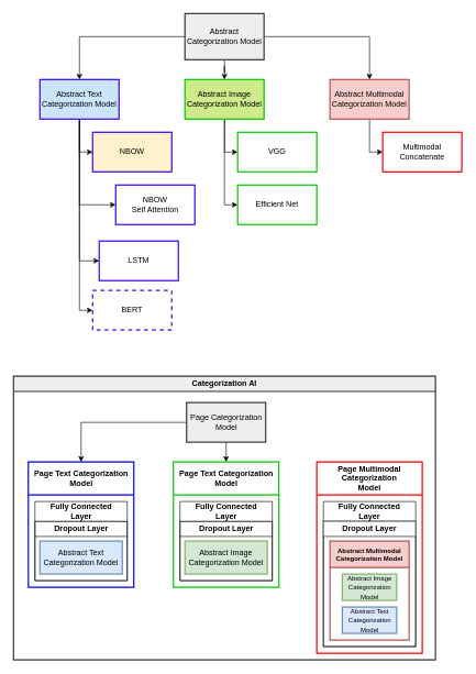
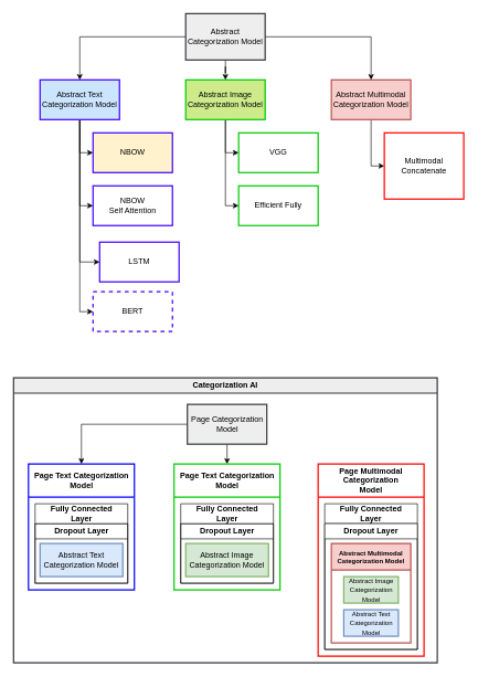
  <mxCell id="0" />
  <mxCell id="1" parent="0" />
  <mxCell id="2" style="edgeStyle=orthogonalEdgeStyle;rounded=0;orthogonalLoop=1;jettySize=auto;html=1;entryX=0.5;entryY=0;entryDx=0;entryDy=0;" edge="1" parent="1" source="5" target="10"><mxGeometry relative="1" as="geometry"><mxPoint x="70" y="170" as="targetPoint" /></mxGeometry></mxCell>
  <mxCell id="3" value="" style="edgeStyle=orthogonalEdgeStyle;rounded=0;orthogonalLoop=1;jettySize=auto;html=1;" edge="1" parent="1" source="5" target="13"><mxGeometry relative="1" as="geometry" /></mxCell>
  <mxCell id="4" value="" style="edgeStyle=orthogonalEdgeStyle;rounded=0;orthogonalLoop=1;jettySize=auto;html=1;" edge="1" parent="1" source="5" target="15"><mxGeometry relative="1" as="geometry" /></mxCell>
  <mxCell id="5" value="Abstract Categorization Model" style="rounded=0;whiteSpace=wrap;html=1;strokeWidth=2;fillColor=#eeeeee;strokeColor=#36393d;" vertex="1" parent="1"><mxGeometry x="280" y="20" width="120" height="70" as="geometry" /></mxCell>
  <mxCell id="6" value="" style="edgeStyle=orthogonalEdgeStyle;rounded=0;orthogonalLoop=1;jettySize=auto;html=1;entryX=0;entryY=0.5;entryDx=0;entryDy=0;" edge="1" parent="1" source="10" target="22"><mxGeometry relative="1" as="geometry" /></mxCell>
  <mxCell id="7" style="edgeStyle=orthogonalEdgeStyle;rounded=0;orthogonalLoop=1;jettySize=auto;html=1;entryX=0;entryY=0.5;entryDx=0;entryDy=0;" edge="1" parent="1" source="10" target="23"><mxGeometry relative="1" as="geometry"><mxPoint x="120" y="330" as="targetPoint" /></mxGeometry></mxCell>
  <mxCell id="8" style="edgeStyle=orthogonalEdgeStyle;rounded=0;orthogonalLoop=1;jettySize=auto;html=1;entryX=0;entryY=0.5;entryDx=0;entryDy=0;" edge="1" parent="1" source="10" target="24"><mxGeometry relative="1" as="geometry"><mxPoint x="120" y="390" as="targetPoint" /></mxGeometry></mxCell>
  <mxCell id="9" style="edgeStyle=orthogonalEdgeStyle;rounded=0;orthogonalLoop=1;jettySize=auto;html=1;entryX=0;entryY=0.5;entryDx=0;entryDy=0;" edge="1" parent="1" source="10" target="25"><mxGeometry relative="1" as="geometry"><mxPoint x="120" y="460" as="targetPoint" /></mxGeometry></mxCell>
  <mxCell id="10" value="Abstract Text Categorization Model" style="rounded=0;whiteSpace=wrap;html=1;strokeColor=#3F00FF;strokeWidth=2;fillColor=#cce5ff;" vertex="1" parent="1"><mxGeometry x="60" y="120" width="120" height="60" as="geometry" /></mxCell>
  <mxCell id="11" value="" style="edgeStyle=orthogonalEdgeStyle;rounded=0;orthogonalLoop=1;jettySize=auto;html=1;entryX=0;entryY=0.5;entryDx=0;entryDy=0;" edge="1" parent="1" source="13" target="20"><mxGeometry relative="1" as="geometry" /></mxCell>
  <mxCell id="12" style="edgeStyle=orthogonalEdgeStyle;rounded=0;orthogonalLoop=1;jettySize=auto;html=1;entryX=0;entryY=0.5;entryDx=0;entryDy=0;" edge="1" parent="1" source="13" target="21"><mxGeometry relative="1" as="geometry"><mxPoint x="380" y="320" as="targetPoint" /></mxGeometry></mxCell>
  <mxCell id="13" value="Abstract Image Categorization Model" style="rounded=0;whiteSpace=wrap;html=1;fillColor=#cdeb8b;strokeColor=#00C900;strokeWidth=2;" vertex="1" parent="1"><mxGeometry x="280" y="120" width="120" height="60" as="geometry" /></mxCell>
  <mxCell id="14" value="" style="edgeStyle=orthogonalEdgeStyle;rounded=0;orthogonalLoop=1;jettySize=auto;html=1;entryX=0;entryY=0.5;entryDx=0;entryDy=0;" edge="1" parent="1" source="15" target="19"><mxGeometry relative="1" as="geometry" /></mxCell>
  <mxCell id="15" value="Abstract Multimodal Categorization Model" style="rounded=0;whiteSpace=wrap;html=1;strokeColor=#b85450;strokeWidth=2;fillColor=#f8cecc;" vertex="1" parent="1"><mxGeometry x="500" y="120" width="120" height="60" as="geometry" /></mxCell>
  <mxCell id="16" value="" style="edgeStyle=orthogonalEdgeStyle;rounded=0;orthogonalLoop=1;jettySize=auto;html=1;entryX=0.5;entryY=0;entryDx=0;entryDy=0;" edge="1" parent="1" source="18" target="27"><mxGeometry relative="1" as="geometry"><mxPoint x="122.5" y="710" as="targetPoint" /></mxGeometry></mxCell>
  <mxCell id="17" value="" style="edgeStyle=orthogonalEdgeStyle;rounded=0;orthogonalLoop=1;jettySize=auto;html=1;entryX=0.5;entryY=0;entryDx=0;entryDy=0;" edge="1" parent="1" source="18"><mxGeometry relative="1" as="geometry"><mxPoint x="342.5" y="700" as="targetPoint" /></mxGeometry></mxCell>
  <mxCell id="18" value="Page Categorization Model" style="rounded=0;whiteSpace=wrap;html=1;fillColor=#eeeeee;strokeColor=#36393d;strokeWidth=2;" vertex="1" parent="1"><mxGeometry x="282.5" y="610" width="120" height="60" as="geometry" /></mxCell>
- <mxCell id="19" value="Multimodal Concatenate" style="rounded=0;whiteSpace=wrap;html=1;strokeColor=#FF0000;strokeWidth=2;" vertex="1" parent="1"><mxGeometry x="580" y="200" width="120" height="60" as="geometry" /></mxCell>
- <mxCell id="20" value="Efficient Net" style="rounded=0;whiteSpace=wrap;html=1;strokeColor=#00C900;strokeWidth=2;" vertex="1" parent="1"><mxGeometry x="360" y="280" width="120" height="60" as="geometry" /></mxCell>
+ <mxCell id="19" value="Multimodal Concatenate" style="rounded=0;whiteSpace=wrap;html=1;strokeColor=#FF0000;strokeWidth=2;" vertex="1" parent="1"><mxGeometry x="580" y="200" width="120" height="100" as="geometry" /></mxCell>
+ <mxCell id="20" value="Efficient Fully" style="rounded=0;whiteSpace=wrap;html=1;strokeColor=#00C900;strokeWidth=2;" vertex="1" parent="1"><mxGeometry x="360" y="280" width="120" height="60" as="geometry" /></mxCell>
  <mxCell id="21" value="VGG" style="rounded=0;whiteSpace=wrap;html=1;strokeWidth=2;strokeColor=#00C900;" vertex="1" parent="1"><mxGeometry x="360" y="200" width="120" height="60" as="geometry" /></mxCell>
  <mxCell id="22" value="NBOW" style="rounded=0;whiteSpace=wrap;html=1;strokeColor=#3F00FF;strokeWidth=2;fillColor=#fff2cc;" vertex="1" parent="1"><mxGeometry x="140" y="200" width="120" height="60" as="geometry" /></mxCell>
- <mxCell id="23" value="NBOW&lt;br&gt;Self Attention" style="rounded=0;whiteSpace=wrap;html=1;strokeColor=#3F00FF;strokeWidth=2;" vertex="1" parent="1"><mxGeometry x="175" y="280" width="120" height="60" as="geometry" /></mxCell>
+ <mxCell id="23" value="NBOW&lt;br&gt;Self Attention" style="rounded=0;whiteSpace=wrap;html=1;strokeColor=#3F00FF;strokeWidth=2;" vertex="1" parent="1"><mxGeometry x="140" y="280" width="120" height="60" as="geometry" /></mxCell>
  <mxCell id="24" value="LSTM" style="rounded=0;whiteSpace=wrap;html=1;strokeWidth=2;strokeColor=#3F00FF;" vertex="1" parent="1"><mxGeometry x="150" y="365" width="120" height="60" as="geometry" /></mxCell>
  <mxCell id="25" value="&lt;div&gt;BERT&lt;/div&gt;" style="rounded=0;whiteSpace=wrap;html=1;strokeColor=#3F00FF;strokeWidth=2;dashed=1;" vertex="1" parent="1"><mxGeometry x="140" y="440" width="120" height="60" as="geometry" /></mxCell>
  <mxCell id="26" value="Dropout Layer" style="swimlane;whiteSpace=wrap;html=1;" vertex="1" parent="1"><mxGeometry x="52.5" y="790" width="140" height="90" as="geometry" /></mxCell>
  <mxCell id="27" value="Page Text Categorization&lt;br&gt;Model" style="swimlane;whiteSpace=wrap;html=1;startSize=50;strokeColor=#0000FF;strokeWidth=2;" vertex="1" parent="26"><mxGeometry x="-10" y="-90" width="160" height="190" as="geometry" /></mxCell>
  <mxCell id="28" value="Fully Connected&lt;br&gt;Layer" style="swimlane;whiteSpace=wrap;html=1;startSize=30;" vertex="1" parent="27"><mxGeometry x="10" y="60" width="140" height="120" as="geometry" /></mxCell>
  <mxCell id="29" value="Abstract Text Categorization Model" style="rounded=0;whiteSpace=wrap;html=1;fillColor=#dae8fc;strokeColor=#6c8ebf;strokeWidth=2;" vertex="1" parent="28"><mxGeometry x="7.5" y="60" width="125" height="50" as="geometry" /></mxCell>
  <mxCell id="30" value="Dropout Layer" style="swimlane;whiteSpace=wrap;html=1;" vertex="1" parent="1"><mxGeometry x="272.5" y="790" width="140" height="90" as="geometry" /></mxCell>
  <mxCell id="31" value="Page Text Categorization&lt;br&gt;Model" style="swimlane;whiteSpace=wrap;html=1;startSize=50;strokeColor=#00C900;strokeWidth=2;" vertex="1" parent="30"><mxGeometry x="-10" y="-90" width="160" height="190" as="geometry" /></mxCell>
  <mxCell id="32" value="Fully Connected&lt;br&gt;Layer" style="swimlane;whiteSpace=wrap;html=1;startSize=30;" vertex="1" parent="31"><mxGeometry x="10" y="60" width="140" height="120" as="geometry" /></mxCell>
  <mxCell id="33" value="Abstract Image Categorization Model" style="rounded=0;whiteSpace=wrap;html=1;fillColor=#d5e8d4;strokeColor=#82b366;strokeWidth=2;" vertex="1" parent="32"><mxGeometry x="7.5" y="60" width="125" height="50" as="geometry" /></mxCell>
  <mxCell id="34" value="Categorization AI" style="swimlane;whiteSpace=wrap;html=1;fillColor=#eeeeee;strokeColor=#36393d;strokeWidth=2;" vertex="1" parent="1"><mxGeometry x="20" y="570" width="640" height="430" as="geometry" /></mxCell>
  <mxCell id="35" value="Page Multimodal Categorization&lt;br&gt;Model" style="swimlane;whiteSpace=wrap;html=1;startSize=50;strokeColor=#FF0000;strokeWidth=2;" vertex="1" parent="34"><mxGeometry x="460" y="130" width="160" height="290" as="geometry" /></mxCell>
  <mxCell id="36" value="Fully Connected&lt;br&gt;Layer" style="swimlane;whiteSpace=wrap;html=1;startSize=30;" vertex="1" parent="35"><mxGeometry x="10" y="60" width="140" height="220" as="geometry" /></mxCell>
  <mxCell id="37" value="Dropout Layer" style="swimlane;whiteSpace=wrap;html=1;" vertex="1" parent="36"><mxGeometry y="30" width="140" height="190" as="geometry" /></mxCell>
  <mxCell id="38" value="Abstract Multimodal Categorization Model" style="swimlane;whiteSpace=wrap;html=1;fontSize=10;startSize=40;fillColor=#f8cecc;strokeColor=#b85450;strokeWidth=2;" vertex="1" parent="37"><mxGeometry x="10" y="30" width="120" height="150" as="geometry" /></mxCell>
  <mxCell id="39" value="&lt;font style=&quot;font-size: 10px;&quot;&gt;Abstract Text Categorization Model&lt;/font&gt;" style="rounded=0;whiteSpace=wrap;html=1;fillColor=#dae8fc;strokeColor=#6c8ebf;strokeWidth=2;" vertex="1" parent="38"><mxGeometry x="18.75" y="100" width="82.5" height="40" as="geometry" /></mxCell>
  <mxCell id="40" value="&lt;font style=&quot;font-size: 10px;&quot;&gt;Abstract Image Categorization Model&lt;/font&gt;" style="rounded=0;whiteSpace=wrap;html=1;fillColor=#d5e8d4;strokeColor=#82b366;strokeWidth=2;" vertex="1" parent="38"><mxGeometry x="18.75" y="50" width="82.5" height="40" as="geometry" /></mxCell>
